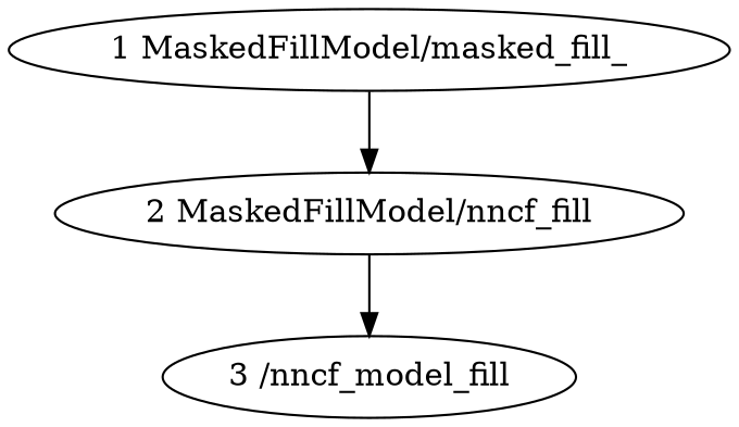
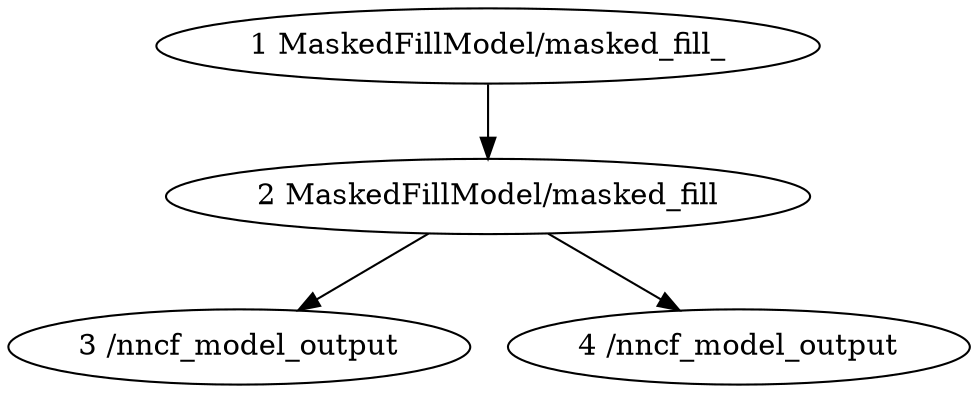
  strict digraph {
    node [type=nncf_model_output]
    "1 MaskedFillModel/masked_fill_" [scope=MaskedFillModel type=masked_fill_]
-   "2 MaskedFillModel/masked_fill" [scope=MaskedFillModel type=masked_fill label="2 MaskedFillModel/nncf_fill"]
-   "3 /nncf_model_output" [label="3 /nncf_model_fill"]
+   "2 MaskedFillModel/masked_fill" [scope=MaskedFillModel type=masked_fill]
+   "3 /nncf_model_output"
+   "4 /nncf_model_output"
    "1 MaskedFillModel/masked_fill_" -> "2 MaskedFillModel/masked_fill"
    "2 MaskedFillModel/masked_fill" -> "3 /nncf_model_output"
+   "2 MaskedFillModel/masked_fill" -> "4 /nncf_model_output"
  }
